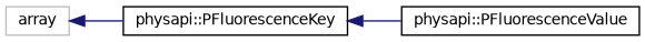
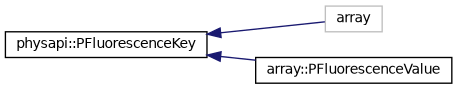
  digraph {
    rankdir=LR
    node [color=black fillcolor=white fontname=Helvetica fontsize=10 shape=record style=filled]
    edge [color=midnightblue dir=back fontname=Helvetica fontsize=10 labelfontname=Helvetica labelfontsize=10 style=solid]
    n1 [color=grey75 height=0.2 label=array width=0.4]
    n2 [height=0.2 label="physapi::PFluorescenceKey" width=0.4]
-   n3 [height=0.2 label="physapi::PFluorescenceValue" width=0.4]
-   n1 -> n2
+   n3 [height=0.2 label="array::PFluorescenceValue" width=0.4]
+   n2 -> n1
    n2 -> n3
  }
